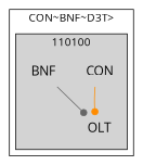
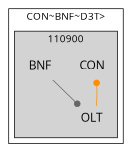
  strict digraph {
    compound=false
    fontname="Open Sans"
    labelloc=t
    node [fontname="Open Sans" fontsize=16 shape=plaintext]
    edge [arrowhead=dot fontname="Open Sans"]
    n1 [color=blue label=CON]
    n2 [color=red label=OLT]
    n3 [color=teal label=BNF]
    subgraph cluster_1 {
      label="CON~BNF~D3T>"
      subgraph cluster_2 {
-       label=110100
+       label=110900
        style=filled
        n1
        n2
        n3
      }
    }
-   n1 -> n2 [color=darkorange]
+   n2 -> n1 [color=darkorange]
    n3 -> n2 [color=gray40]
  }
